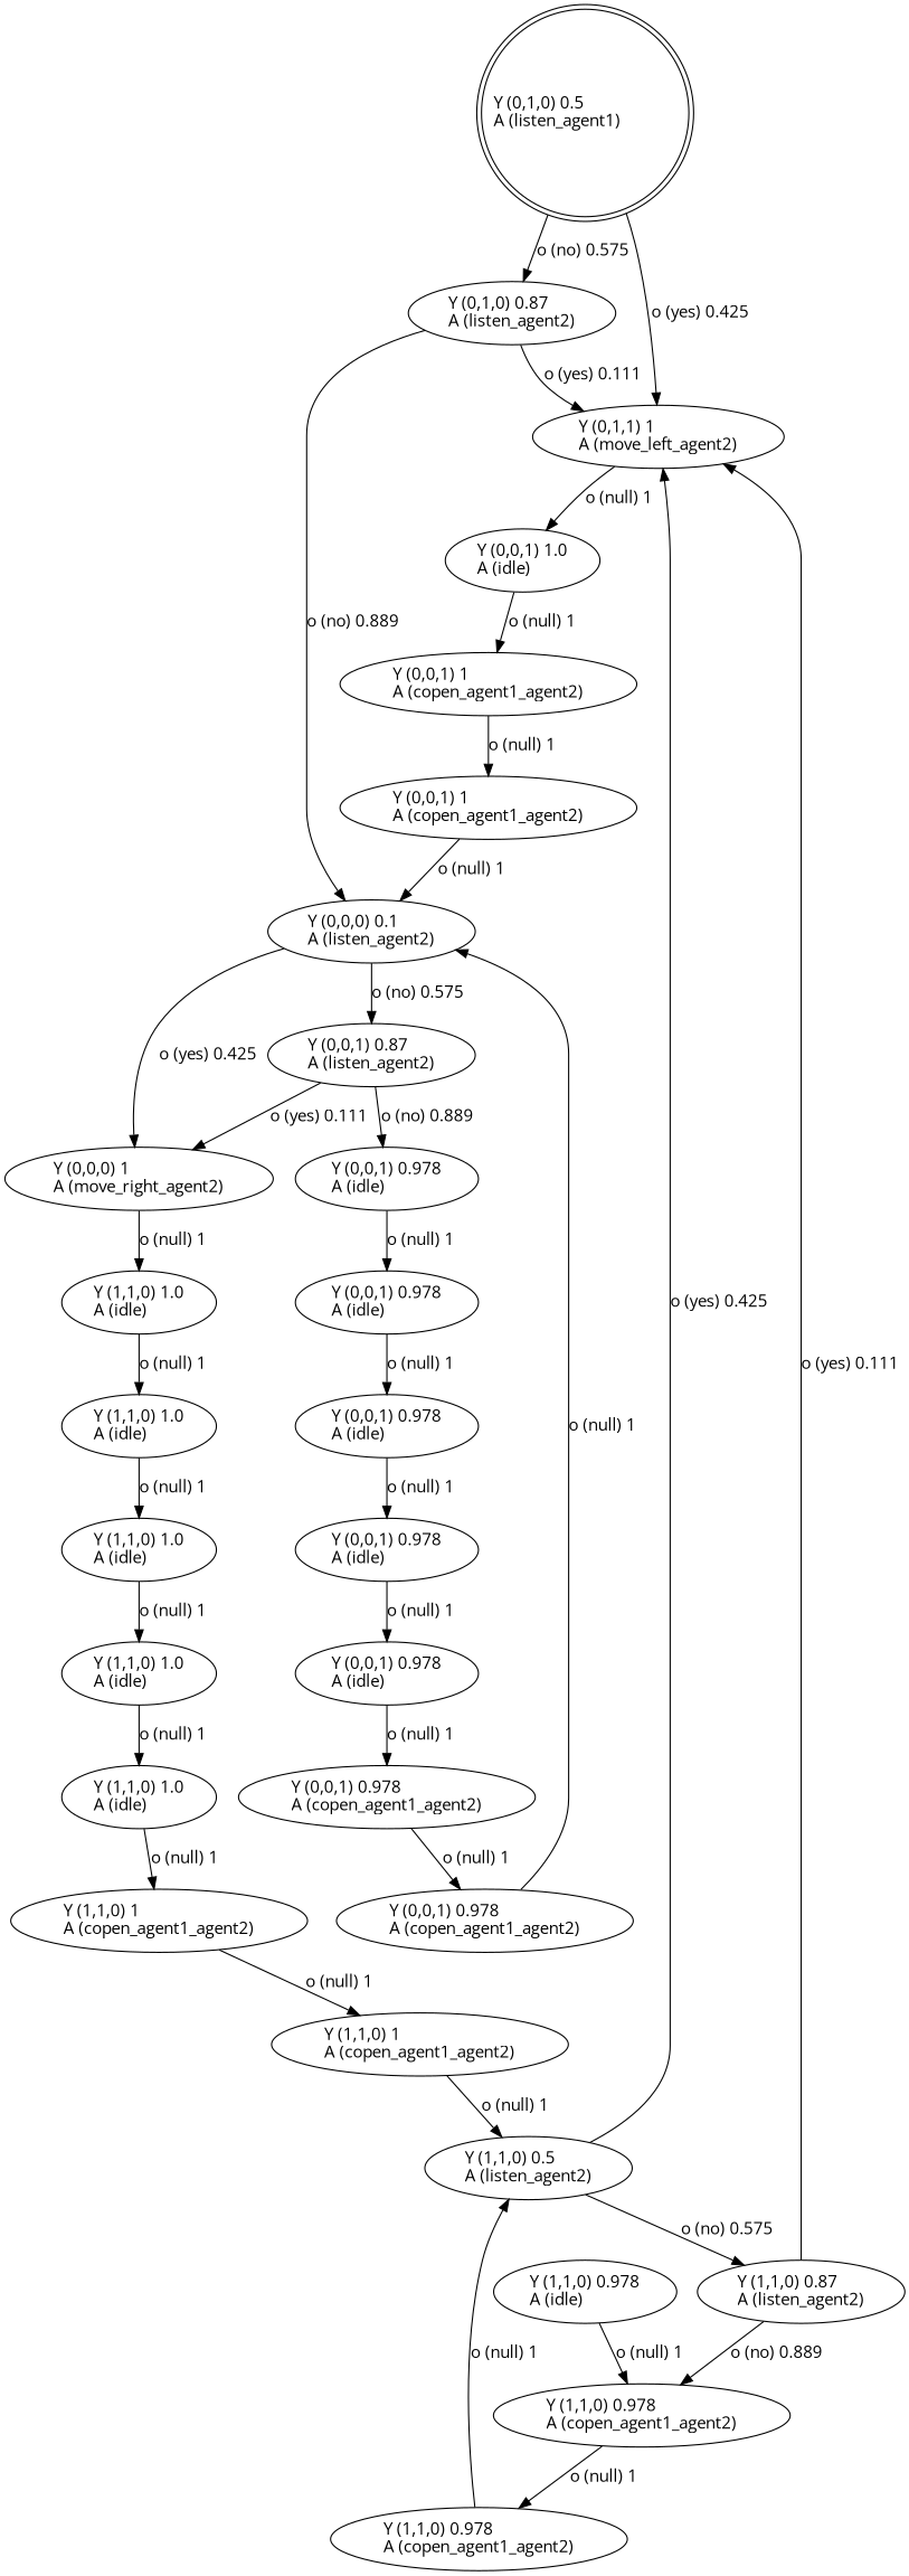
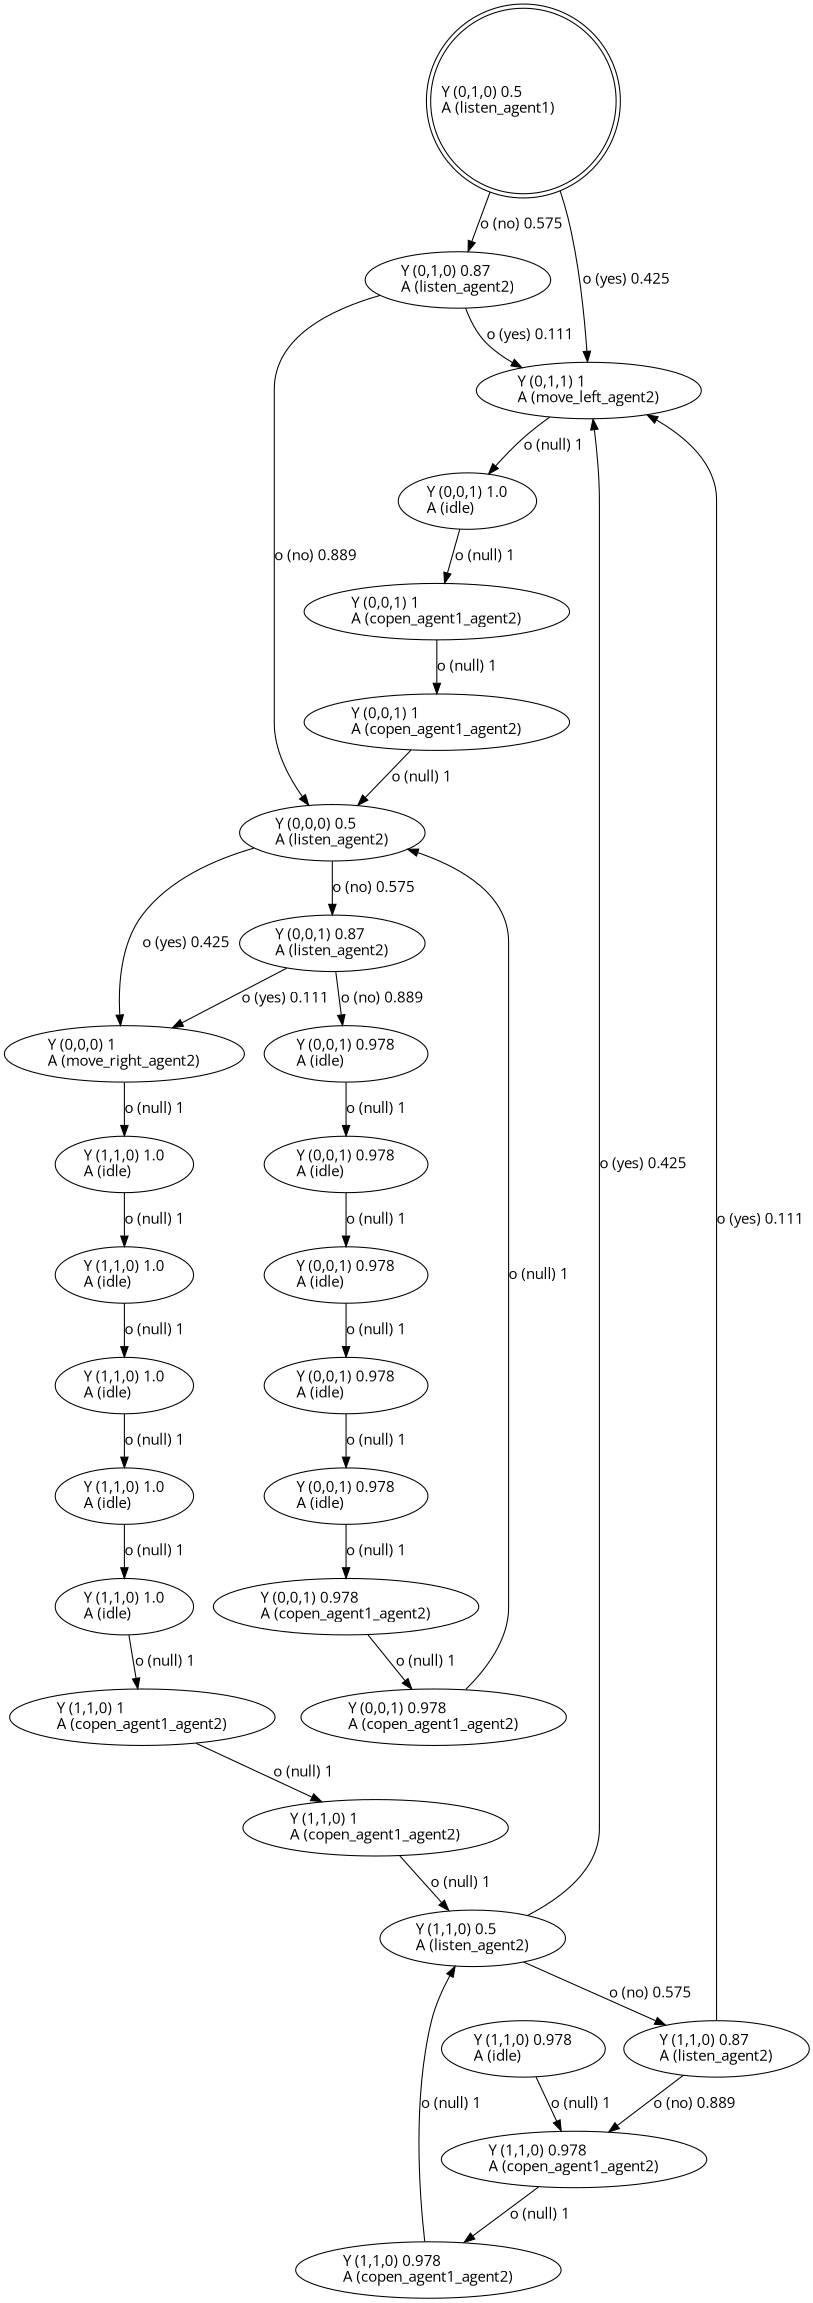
  digraph {
    fontname="Open Sans"
    node [fontname="Open Sans"]
    edge [fontname="Open Sans"]
    n1 [label="Y (0,1,0) 0.5\lA (listen_agent1)\l" labeljust=l shape=doublecircle]
    n2 [label="Y (0,1,1) 1\lA (move_left_agent2)\l"]
    n3 [label="Y (0,1,0) 0.87\lA (listen_agent2)\l"]
    n4 [label="Y (0,0,1) 1.0\lA (idle)\l"]
-   n5 [label="Y (0,0,0) 0.1\lA (listen_agent2)\l"]
+   n5 [label="Y (0,0,0) 0.5\lA (listen_agent2)\l"]
    n6 [label="Y (0,0,0) 1\lA (move_right_agent2)\l"]
    n7 [label="Y (1,1,0) 1.0\lA (idle)\l"]
    n8 [label="Y (1,1,0) 1.0\lA (idle)\l"]
    n9 [label="Y (0,0,1) 0.87\lA (listen_agent2)\l"]
    n10 [label="Y (0,0,1) 0.978\lA (idle)\l"]
    n11 [label="Y (0,0,1) 0.978\lA (idle)\l"]
    n12 [label="Y (0,0,1) 1\lA (copen_agent1_agent2)\l"]
    n13 [label="Y (1,1,0) 0.5\lA (listen_agent2)\l"]
    n14 [label="Y (1,1,0) 0.87\lA (listen_agent2)\l"]
    n15 [label="Y (1,1,0) 0.978\lA (copen_agent1_agent2)\l"]
    n16 [label="Y (0,0,1) 1\lA (copen_agent1_agent2)\l"]
    n17 [label="Y (1,1,0) 0.978\lA (copen_agent1_agent2)\l"]
    n18 [label="Y (0,0,1) 0.978\lA (copen_agent1_agent2)\l"]
    n19 [label="Y (0,0,1) 0.978\lA (copen_agent1_agent2)\l"]
    n20 [label="Y (1,1,0) 1\lA (copen_agent1_agent2)\l"]
    n21 [label="Y (1,1,0) 1\lA (copen_agent1_agent2)\l"]
    n22 [label="Y (1,1,0) 0.978\lA (idle)\l"]
    n23 [label="Y (1,1,0) 1.0\lA (idle)\l"]
    n24 [label="Y (1,1,0) 1.0\lA (idle)\l"]
    n25 [label="Y (1,1,0) 1.0\lA (idle)\l"]
    n26 [label="Y (0,0,1) 0.978\lA (idle)\l"]
    n27 [label="Y (0,0,1) 0.978\lA (idle)\l"]
    n28 [label="Y (0,0,1) 0.978\lA (idle)\l"]
    n1 -> n2 [label="o (yes) 0.425\l"]
    n1 -> n3 [label="o (no) 0.575\l"]
    n2 -> n4 [label="o (null) 1\l"]
    n3 -> n2 [label="o (yes) 0.111\l"]
    n3 -> n5 [label="o (no) 0.889\l"]
    n4 -> n12 [label="o (null) 1\l"]
    n5 -> n6 [label="o (yes) 0.425\l"]
    n5 -> n9 [label="o (no) 0.575\l"]
    n6 -> n7 [label="o (null) 1\l"]
    n7 -> n8 [label="o (null) 1\l"]
    n8 -> n23 [label="o (null) 1\l"]
    n9 -> n6 [label="o (yes) 0.111\l"]
    n9 -> n10 [label="o (no) 0.889\l"]
    n10 -> n11 [label="o (null) 1\l"]
    n11 -> n26 [label="o (null) 1\l"]
    n12 -> n16 [label="o (null) 1\l"]
    n13 -> n2 [label="o (yes) 0.425\l"]
    n13 -> n14 [label="o (no) 0.575\l"]
    n14 -> n2 [label="o (yes) 0.111\l"]
    n14 -> n15 [label="o (no) 0.889\l"]
    n15 -> n17 [label="o (null) 1\l"]
    n16 -> n5 [label="o (null) 1\l"]
    n17 -> n13 [label="o (null) 1\l"]
    n18 -> n19 [label="o (null) 1\l"]
    n19 -> n5 [label="o (null) 1\l"]
    n20 -> n21 [label="o (null) 1\l"]
    n21 -> n13 [label="o (null) 1\l"]
    n22 -> n15 [label="o (null) 1\l"]
    n23 -> n24 [label="o (null) 1\l"]
    n24 -> n25 [label="o (null) 1\l"]
    n25 -> n20 [label="o (null) 1\l"]
    n26 -> n27 [label="o (null) 1\l"]
    n27 -> n28 [label="o (null) 1\l"]
    n28 -> n18 [label="o (null) 1\l"]
  }
